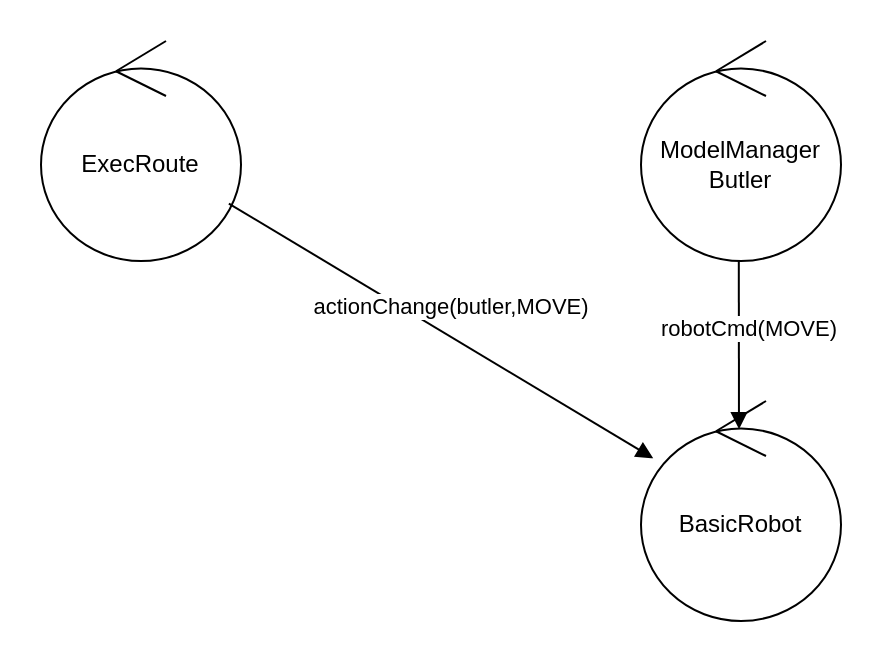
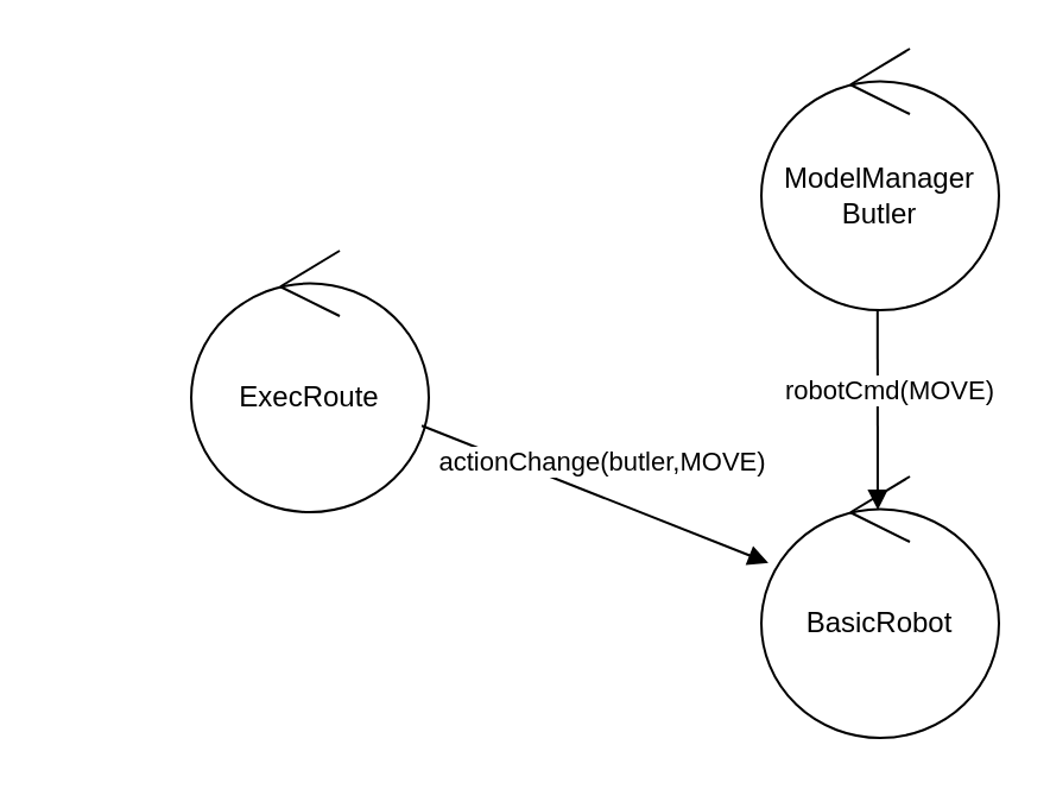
  <mxCell id="0" />
  <mxCell id="1" parent="0" />
- <mxCell id="2" value="ExecRoute" style="ellipse;shape=umlControl;whiteSpace=wrap;html=1;" parent="1" vertex="1"><mxGeometry x="20" y="20" width="100" height="110" as="geometry" /></mxCell>
+ <mxCell id="2" value="ExecRoute" style="ellipse;shape=umlControl;whiteSpace=wrap;html=1;" parent="1" vertex="1"><mxGeometry x="80" y="105" width="100" height="110" as="geometry" /></mxCell>
  <mxCell id="3" value="ModelManager&lt;br&gt;Butler" style="ellipse;shape=umlControl;whiteSpace=wrap;html=1;" parent="1" vertex="1"><mxGeometry x="320" y="20" width="100" height="110" as="geometry" /></mxCell>
  <mxCell id="4" value="actionChange(butler,MOVE)" style="html=1;verticalAlign=bottom;endArrow=block;" parent="1" source="2" target="6" edge="1"><mxGeometry x="0.015" y="5" width="80" relative="1" as="geometry"><mxPoint x="120" y="75" as="sourcePoint" /><mxPoint x="200" y="75" as="targetPoint" /><mxPoint as="offset" /></mxGeometry></mxCell>
  <mxCell id="5" value="robotCmd(MOVE)" style="html=1;verticalAlign=bottom;endArrow=block;entryX=0.49;entryY=0.128;entryDx=0;entryDy=0;entryPerimeter=0;exitX=0.489;exitY=0.99;exitDx=0;exitDy=0;exitPerimeter=0;" parent="1" target="6" edge="1"><mxGeometry x="0.015" y="5" width="80" relative="1" as="geometry"><mxPoint x="368.9" y="129.9" as="sourcePoint" /><mxPoint x="371" y="210.02" as="targetPoint" /><mxPoint as="offset" /></mxGeometry></mxCell>
  <mxCell id="6" value="BasicRobot" style="ellipse;shape=umlControl;whiteSpace=wrap;html=1;" parent="1" vertex="1"><mxGeometry x="320" y="200" width="100" height="110" as="geometry" /></mxCell>
